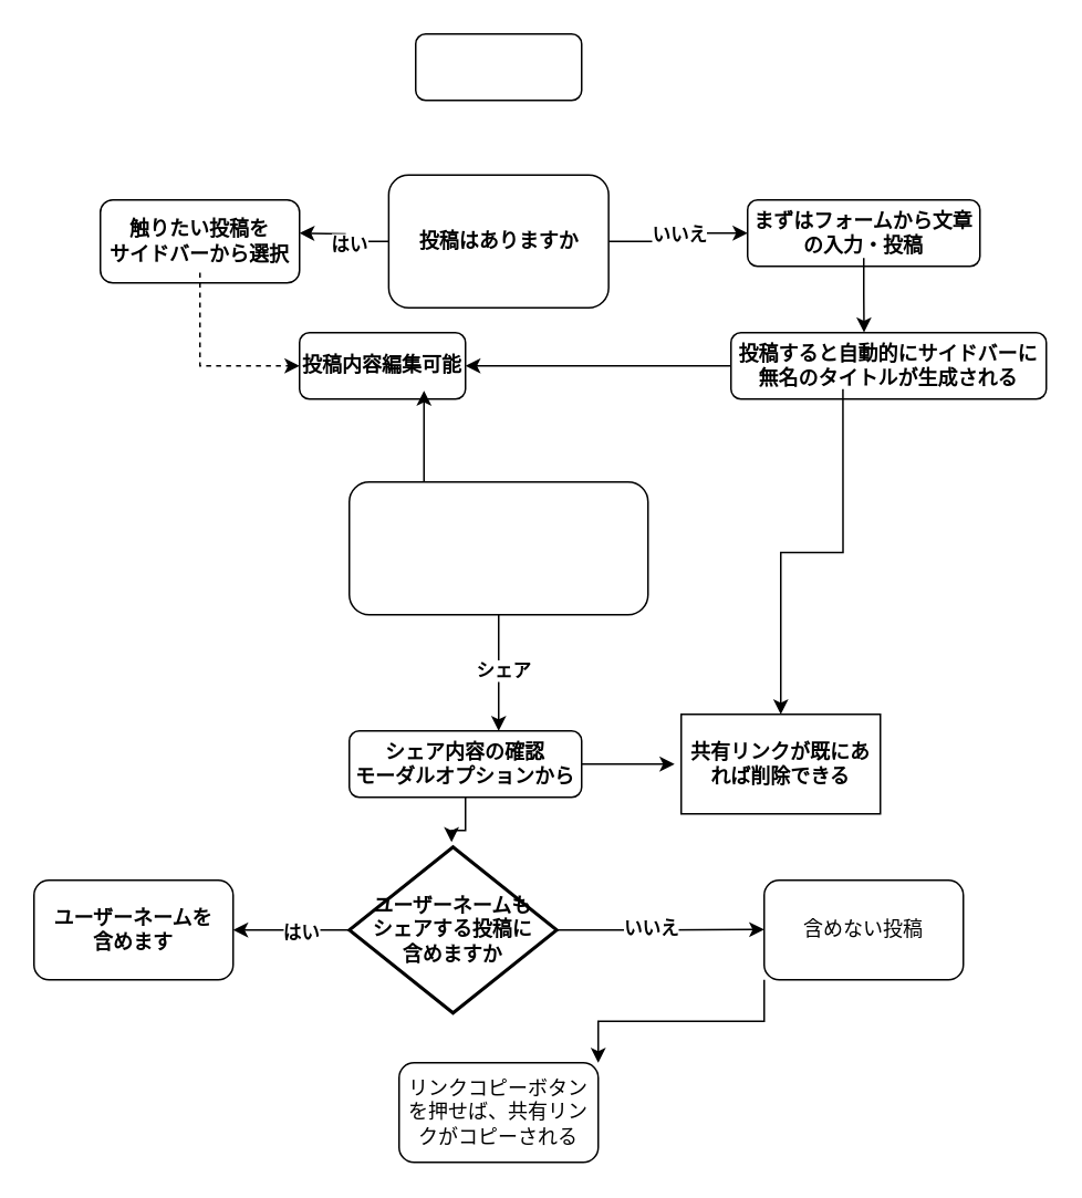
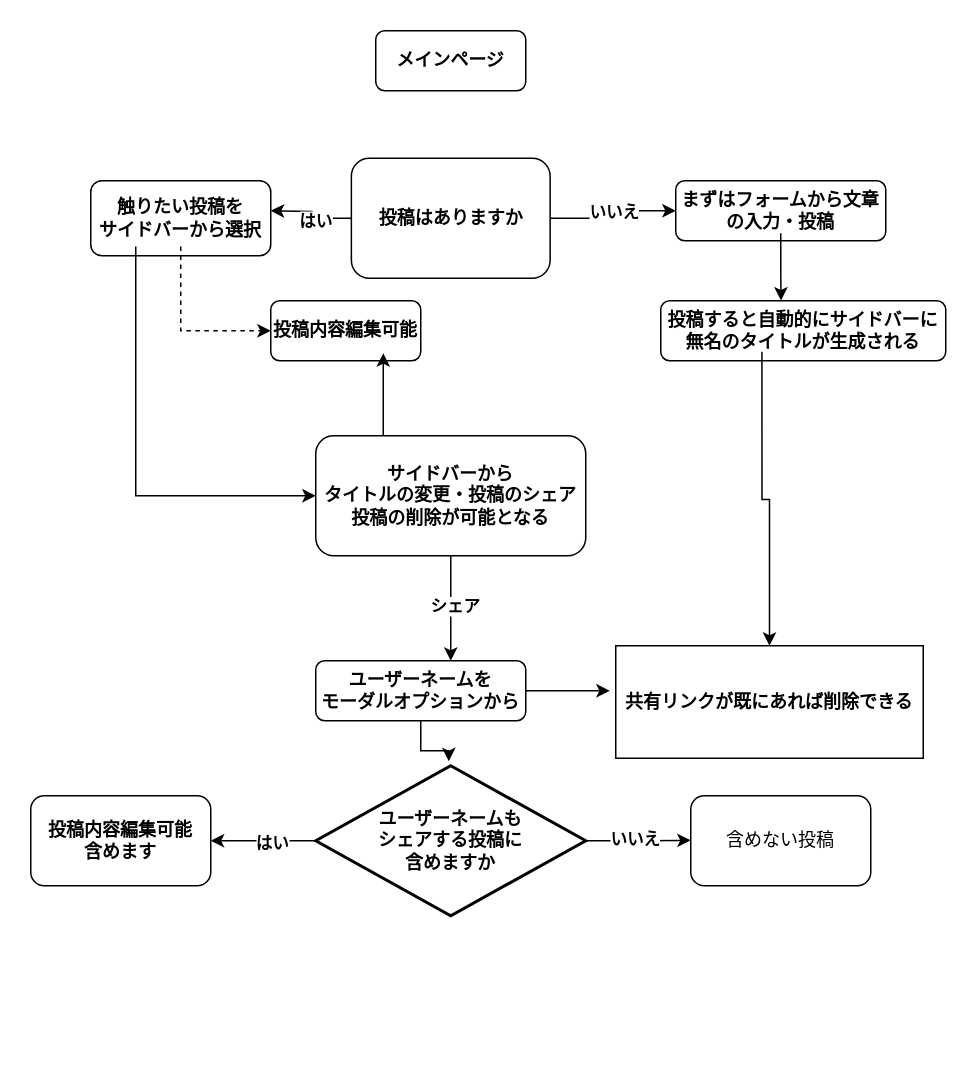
  <mxCell id="0" />
  <mxCell id="1" parent="0" />
  <mxCell id="2" value="" style="group" parent="1" vertex="1" connectable="0"><mxGeometry x="250" y="20" width="100" height="40" as="geometry" /></mxCell>
  <mxCell id="3" value="" style="rounded=1;whiteSpace=wrap;html=1;" parent="2" vertex="1"><mxGeometry width="100" height="40" as="geometry" /></mxCell>
+ <mxCell id="4" value="メインページ" style="text;html=1;strokeColor=none;fillColor=none;align=center;verticalAlign=middle;whiteSpace=wrap;rounded=0;fontSize=12;fontStyle=1" parent="2" vertex="1"><mxGeometry y="5" width="100" height="30" as="geometry" /></mxCell>
  <mxCell id="5" style="edgeStyle=orthogonalEdgeStyle;rounded=0;orthogonalLoop=1;jettySize=auto;html=1;" parent="1" source="9" edge="1"><mxGeometry relative="1" as="geometry"><mxPoint x="180" y="140" as="targetPoint" /></mxGeometry></mxCell>
  <mxCell id="6" value="&lt;b&gt;はい&lt;/b&gt;" style="edgeLabel;html=1;align=center;verticalAlign=middle;resizable=0;points=[];" parent="5" vertex="1" connectable="0"><mxGeometry x="-0.172" y="1" relative="1" as="geometry"><mxPoint as="offset" /></mxGeometry></mxCell>
  <mxCell id="7" style="edgeStyle=orthogonalEdgeStyle;rounded=0;orthogonalLoop=1;jettySize=auto;html=1;entryX=0;entryY=0.5;entryDx=0;entryDy=0;" parent="1" source="9" target="12" edge="1"><mxGeometry relative="1" as="geometry"><mxPoint x="430" y="140" as="targetPoint" /></mxGeometry></mxCell>
  <mxCell id="8" value="&lt;b&gt;いいえ&lt;/b&gt;" style="edgeLabel;html=1;align=center;verticalAlign=middle;resizable=0;points=[];" parent="7" vertex="1" connectable="0"><mxGeometry x="0.055" relative="1" as="geometry"><mxPoint as="offset" /></mxGeometry></mxCell>
  <mxCell id="9" value="&lt;b&gt;投稿はありますか&lt;/b&gt;" style="whiteSpace=wrap;html=1;rounded=1;" parent="1" vertex="1"><mxGeometry x="233.75" y="105" width="132.5" height="80" as="geometry" /></mxCell>
  <mxCell id="10" value="" style="group" parent="1" vertex="1" connectable="0"><mxGeometry x="450" y="120" width="140" height="40" as="geometry" /></mxCell>
  <mxCell id="11" value="" style="rounded=1;whiteSpace=wrap;html=1;" parent="10" vertex="1"><mxGeometry width="140" height="40" as="geometry" /></mxCell>
  <mxCell id="12" value="まずはフォームから文章の入力・投稿" style="text;html=1;strokeColor=none;fillColor=none;align=center;verticalAlign=middle;whiteSpace=wrap;rounded=0;fontSize=12;fontStyle=1" parent="10" vertex="1"><mxGeometry y="5" width="140" height="30" as="geometry" /></mxCell>
  <mxCell id="13" value="" style="group" parent="1" vertex="1" connectable="0"><mxGeometry x="440" y="200" width="190" height="40" as="geometry" /></mxCell>
  <mxCell id="14" value="" style="rounded=1;whiteSpace=wrap;html=1;" parent="13" vertex="1"><mxGeometry width="190" height="40" as="geometry" /></mxCell>
  <mxCell id="15" value="投稿すると自動的にサイドバーに無名のタイトルが生成される" style="text;html=1;strokeColor=none;fillColor=none;align=center;verticalAlign=middle;whiteSpace=wrap;rounded=0;fontSize=12;fontStyle=1" parent="13" vertex="1"><mxGeometry y="5" width="190" height="30" as="geometry" /></mxCell>
  <mxCell id="16" style="edgeStyle=orthogonalEdgeStyle;rounded=0;orthogonalLoop=1;jettySize=auto;html=1;entryX=0.422;entryY=-0.003;entryDx=0;entryDy=0;entryPerimeter=0;" parent="1" source="12" target="14" edge="1"><mxGeometry relative="1" as="geometry" /></mxCell>
  <mxCell id="17" value="" style="group" parent="1" vertex="1" connectable="0"><mxGeometry x="60" y="120" width="120" height="50" as="geometry" /></mxCell>
  <mxCell id="18" value="" style="rounded=1;whiteSpace=wrap;html=1;" parent="17" vertex="1"><mxGeometry width="120" height="50" as="geometry" /></mxCell>
  <mxCell id="19" value="触りたい投稿を&lt;br&gt;サイドバーから選択" style="text;html=1;strokeColor=none;fillColor=none;align=center;verticalAlign=middle;whiteSpace=wrap;rounded=0;fontSize=12;fontStyle=1" parent="17" vertex="1"><mxGeometry y="6.25" width="120" height="37.5" as="geometry" /></mxCell>
+ <mxCell id="20" style="edgeStyle=orthogonalEdgeStyle;rounded=0;orthogonalLoop=1;jettySize=auto;html=1;exitX=0.25;exitY=1;exitDx=0;exitDy=0;entryX=0;entryY=0.5;entryDx=0;entryDy=0;" edge="1" parent="1" source="19" target="30"><mxGeometry relative="1" as="geometry"><mxPoint x="178" y="360" as="targetPoint" /></mxGeometry></mxCell>
  <mxCell id="21" style="edgeStyle=orthogonalEdgeStyle;rounded=0;orthogonalLoop=1;jettySize=auto;html=1;exitX=0.355;exitY=0.967;exitDx=0;exitDy=0;exitPerimeter=0;" edge="1" parent="1" source="15" target="47"><mxGeometry relative="1" as="geometry"><mxPoint x="388" y="360" as="targetPoint" /></mxGeometry></mxCell>
  <mxCell id="22" value="" style="group" vertex="1" connectable="0" parent="1"><mxGeometry x="180" y="200" width="100" height="40" as="geometry" /></mxCell>
  <mxCell id="23" value="" style="rounded=1;whiteSpace=wrap;html=1;" vertex="1" parent="22"><mxGeometry width="100" height="40" as="geometry" /></mxCell>
  <mxCell id="24" value="投稿内容編集可能" style="text;html=1;strokeColor=none;fillColor=none;align=center;verticalAlign=middle;whiteSpace=wrap;rounded=0;fontSize=12;fontStyle=1" vertex="1" parent="22"><mxGeometry y="5" width="100" height="30" as="geometry" /></mxCell>
  <mxCell id="25" style="edgeStyle=orthogonalEdgeStyle;rounded=0;orthogonalLoop=1;jettySize=auto;html=1;entryX=0;entryY=0.5;entryDx=0;entryDy=0;dashed=1;" edge="1" parent="1" source="19" target="24"><mxGeometry relative="1" as="geometry" /></mxCell>
  <mxCell id="26" value="" style="group" vertex="1" connectable="0" parent="1"><mxGeometry x="210" y="290" width="180" height="80" as="geometry" /></mxCell>
  <mxCell id="27" style="edgeStyle=orthogonalEdgeStyle;rounded=0;orthogonalLoop=1;jettySize=auto;html=1;" edge="1" parent="26" source="29"><mxGeometry relative="1" as="geometry"><mxPoint x="90" y="150" as="targetPoint" /></mxGeometry></mxCell>
  <mxCell id="28" value="&lt;b&gt;シェア&lt;/b&gt;" style="edgeLabel;html=1;align=center;verticalAlign=middle;resizable=0;points=[];" vertex="1" connectable="0" parent="27"><mxGeometry x="-0.068" y="2" relative="1" as="geometry"><mxPoint as="offset" /></mxGeometry></mxCell>
  <mxCell id="29" value="" style="rounded=1;whiteSpace=wrap;html=1;" vertex="1" parent="26"><mxGeometry width="180" height="80" as="geometry" /></mxCell>
- <mxCell id="31" style="edgeStyle=orthogonalEdgeStyle;rounded=0;orthogonalLoop=1;jettySize=auto;html=1;entryX=1;entryY=0.5;entryDx=0;entryDy=0;" edge="1" parent="1" source="15" target="24"><mxGeometry relative="1" as="geometry" /></mxCell>
+ <mxCell id="30" value="&lt;b style=&quot;border-color: var(--border-color);&quot;&gt;サイドバーから&lt;br style=&quot;border-color: var(--border-color);&quot;&gt;タイトルの変更・投稿のシェア&lt;br style=&quot;border-color: var(--border-color);&quot;&gt;投稿の削除が可能となる&lt;/b&gt;" style="text;html=1;strokeColor=none;fillColor=none;align=center;verticalAlign=middle;whiteSpace=wrap;rounded=0;fontSize=12;fontStyle=1" vertex="1" parent="26"><mxGeometry y="10" width="180" height="60" as="geometry" /></mxCell>
  <mxCell id="32" style="edgeStyle=orthogonalEdgeStyle;rounded=0;orthogonalLoop=1;jettySize=auto;html=1;exitX=0.25;exitY=0;exitDx=0;exitDy=0;entryX=0.75;entryY=1;entryDx=0;entryDy=0;" edge="1" parent="1" source="29" target="24"><mxGeometry relative="1" as="geometry" /></mxCell>
  <mxCell id="33" value="" style="group" vertex="1" connectable="0" parent="1"><mxGeometry x="210" y="440" width="140" height="40" as="geometry" /></mxCell>
  <mxCell id="34" value="" style="rounded=1;whiteSpace=wrap;html=1;" vertex="1" parent="33"><mxGeometry width="140" height="40" as="geometry" /></mxCell>
  <mxCell id="35" style="edgeStyle=orthogonalEdgeStyle;rounded=0;orthogonalLoop=1;jettySize=auto;html=1;" edge="1" parent="33" source="36"><mxGeometry relative="1" as="geometry"><mxPoint x="196.0" y="20" as="targetPoint" /></mxGeometry></mxCell>
- <mxCell id="36" value="シェア内容の確認&lt;br&gt;モーダルオプションから" style="text;html=1;strokeColor=none;fillColor=none;align=center;verticalAlign=middle;whiteSpace=wrap;rounded=0;fontSize=12;fontStyle=1" vertex="1" parent="33"><mxGeometry y="5" width="140" height="30" as="geometry" /></mxCell>
+ <mxCell id="36" value="ユーザーネームを&lt;br&gt;モーダルオプションから" style="text;html=1;strokeColor=none;fillColor=none;align=center;verticalAlign=middle;whiteSpace=wrap;rounded=0;fontSize=12;fontStyle=1" vertex="1" parent="33"><mxGeometry y="5" width="140" height="30" as="geometry" /></mxCell>
  <mxCell id="37" style="edgeStyle=orthogonalEdgeStyle;rounded=0;orthogonalLoop=1;jettySize=auto;html=1;" edge="1" parent="1" source="41"><mxGeometry relative="1" as="geometry"><mxPoint x="140" y="560" as="targetPoint" /></mxGeometry></mxCell>
  <mxCell id="38" value="&lt;b&gt;はい&lt;/b&gt;" style="edgeLabel;html=1;align=center;verticalAlign=middle;resizable=0;points=[];" vertex="1" connectable="0" parent="37"><mxGeometry x="-0.149" y="1" relative="1" as="geometry"><mxPoint as="offset" /></mxGeometry></mxCell>
  <mxCell id="39" style="edgeStyle=orthogonalEdgeStyle;rounded=0;orthogonalLoop=1;jettySize=auto;html=1;exitX=1;exitY=0.5;exitDx=0;exitDy=0;exitPerimeter=0;" edge="1" parent="1" source="41"><mxGeometry relative="1" as="geometry"><mxPoint x="460" y="559.714" as="targetPoint" /></mxGeometry></mxCell>
  <mxCell id="40" value="&lt;b&gt;いいえ&lt;/b&gt;" style="edgeLabel;html=1;align=center;verticalAlign=middle;resizable=0;points=[];" vertex="1" connectable="0" parent="39"><mxGeometry x="-0.102" y="2" relative="1" as="geometry"><mxPoint as="offset" /></mxGeometry></mxCell>
- <mxCell id="41" value="&lt;font face=&quot;Times New Roman&quot;&gt;&lt;b&gt;ユーザーネームも&lt;br&gt;シェアする投稿に&lt;br&gt;含めますか&lt;br&gt;&lt;/b&gt;&lt;/font&gt;" style="strokeWidth=2;html=1;shape=mxgraph.flowchart.decision;whiteSpace=wrap;" vertex="1" parent="1"><mxGeometry x="210" y="510" width="125" height="100" as="geometry" /></mxCell>
+ <mxCell id="41" value="&lt;font face=&quot;Times New Roman&quot;&gt;&lt;b&gt;ユーザーネームも&lt;br&gt;シェアする投稿に&lt;br&gt;含めますか&lt;br&gt;&lt;/b&gt;&lt;/font&gt;" style="strokeWidth=2;html=1;shape=mxgraph.flowchart.decision;whiteSpace=wrap;" vertex="1" parent="1"><mxGeometry x="210" y="510" width="180" height="100" as="geometry" /></mxCell>
  <mxCell id="42" style="edgeStyle=orthogonalEdgeStyle;rounded=0;orthogonalLoop=1;jettySize=auto;html=1;entryX=0.493;entryY=-0.03;entryDx=0;entryDy=0;entryPerimeter=0;" edge="1" parent="1" source="34" target="41"><mxGeometry relative="1" as="geometry" /></mxCell>
- <mxCell id="43" value="&lt;b&gt;ユーザーネームを&lt;br&gt;含めます&lt;/b&gt;" style="rounded=1;whiteSpace=wrap;html=1;" vertex="1" parent="1"><mxGeometry x="20" y="530" width="120" height="60" as="geometry" /></mxCell>
- <mxCell id="44" style="edgeStyle=orthogonalEdgeStyle;rounded=0;orthogonalLoop=1;jettySize=auto;html=1;exitX=0;exitY=1;exitDx=0;exitDy=0;entryX=1;entryY=0;entryDx=0;entryDy=0;" edge="1" parent="1" source="45" target="46"><mxGeometry relative="1" as="geometry" /></mxCell>
+ <mxCell id="43" value="&lt;b&gt;投稿内容編集可能&lt;br&gt;含めます&lt;/b&gt;" style="rounded=1;whiteSpace=wrap;html=1;" vertex="1" parent="1"><mxGeometry x="20" y="530" width="120" height="60" as="geometry" /></mxCell>
  <mxCell id="45" value="含めない投稿" style="rounded=1;whiteSpace=wrap;html=1;" vertex="1" parent="1"><mxGeometry x="460" y="530" width="120" height="60" as="geometry" /></mxCell>
- <mxCell id="46" value="リンクコピーボタンを押せば、共有リンクがコピーされる" style="rounded=1;whiteSpace=wrap;html=1;" vertex="1" parent="1"><mxGeometry x="240" y="640" width="120" height="60" as="geometry" /></mxCell>
- <mxCell id="47" value="&lt;b&gt;共有リンクが既にあれば削除できる&lt;/b&gt;" style="rounded=0;whiteSpace=wrap;html=1;" vertex="1" parent="1"><mxGeometry x="410" y="430" width="120" height="60" as="geometry" /></mxCell>
+ <mxCell id="47" value="&lt;b&gt;共有リンクが既にあれば削除できる&lt;/b&gt;" style="rounded=0;whiteSpace=wrap;html=1;" vertex="1" parent="1"><mxGeometry x="410" y="430" width="205" height="75" as="geometry" /></mxCell>
